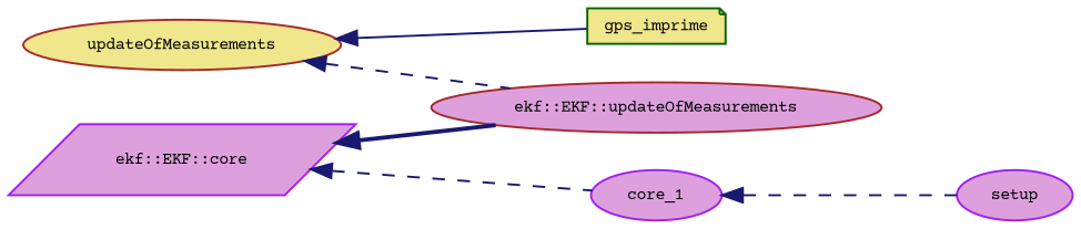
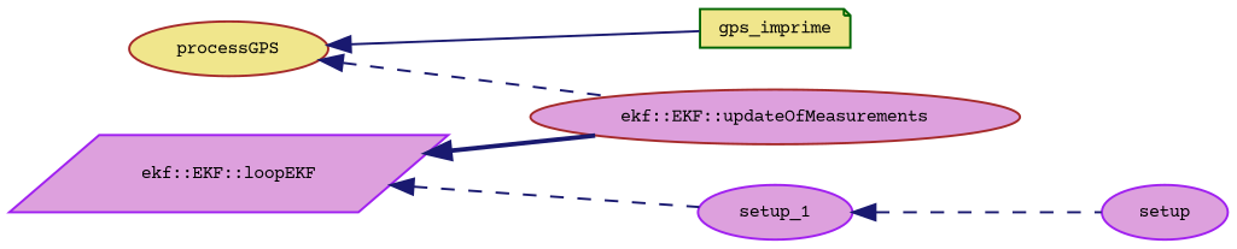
  digraph {
    fontname="Courier Prime"
    rankdir=LR
    node [color=purple fillcolor=plum fontname="Courier Prime" fontsize=8 shape=ellipse style=filled]
    edge [color=midnightblue dir=back fontname="Courier Prime" fontsize=8 labelfontname=DejaVuSansMono labelfontsize=8 style=dashed]
-   n1 [color=brown fillcolor=khaki fontcolor=black height=0.2 label=updateOfMeasurements width=0.4]
+   n1 [color=brown fillcolor=khaki fontcolor=black height=0.2 label=processGPS width=0.4]
    n2 [color=darkgreen fillcolor=khaki height=0.2 label=gps_imprime shape=note width=0.4]
    n3 [color=brown height=0.2 label="ekf::EKF::updateOfMeasurements" width=0.4]
-   n4 [height=0.2 label="ekf::EKF::core" shape=parallelogram width=0.4]
-   n5 [height=0.2 label=core_1 width=0.4]
+   n4 [height=0.2 label="ekf::EKF::loopEKF" shape=parallelogram width=0.4]
+   n5 [height=0.2 label=setup_1 width=0.4]
    n6 [height=0.2 label=setup width=0.4]
    n1 -> n2 [style=solid]
    n1 -> n3
    n4 -> n3 [style=bold]
    n4 -> n5
    n5 -> n6
  }
